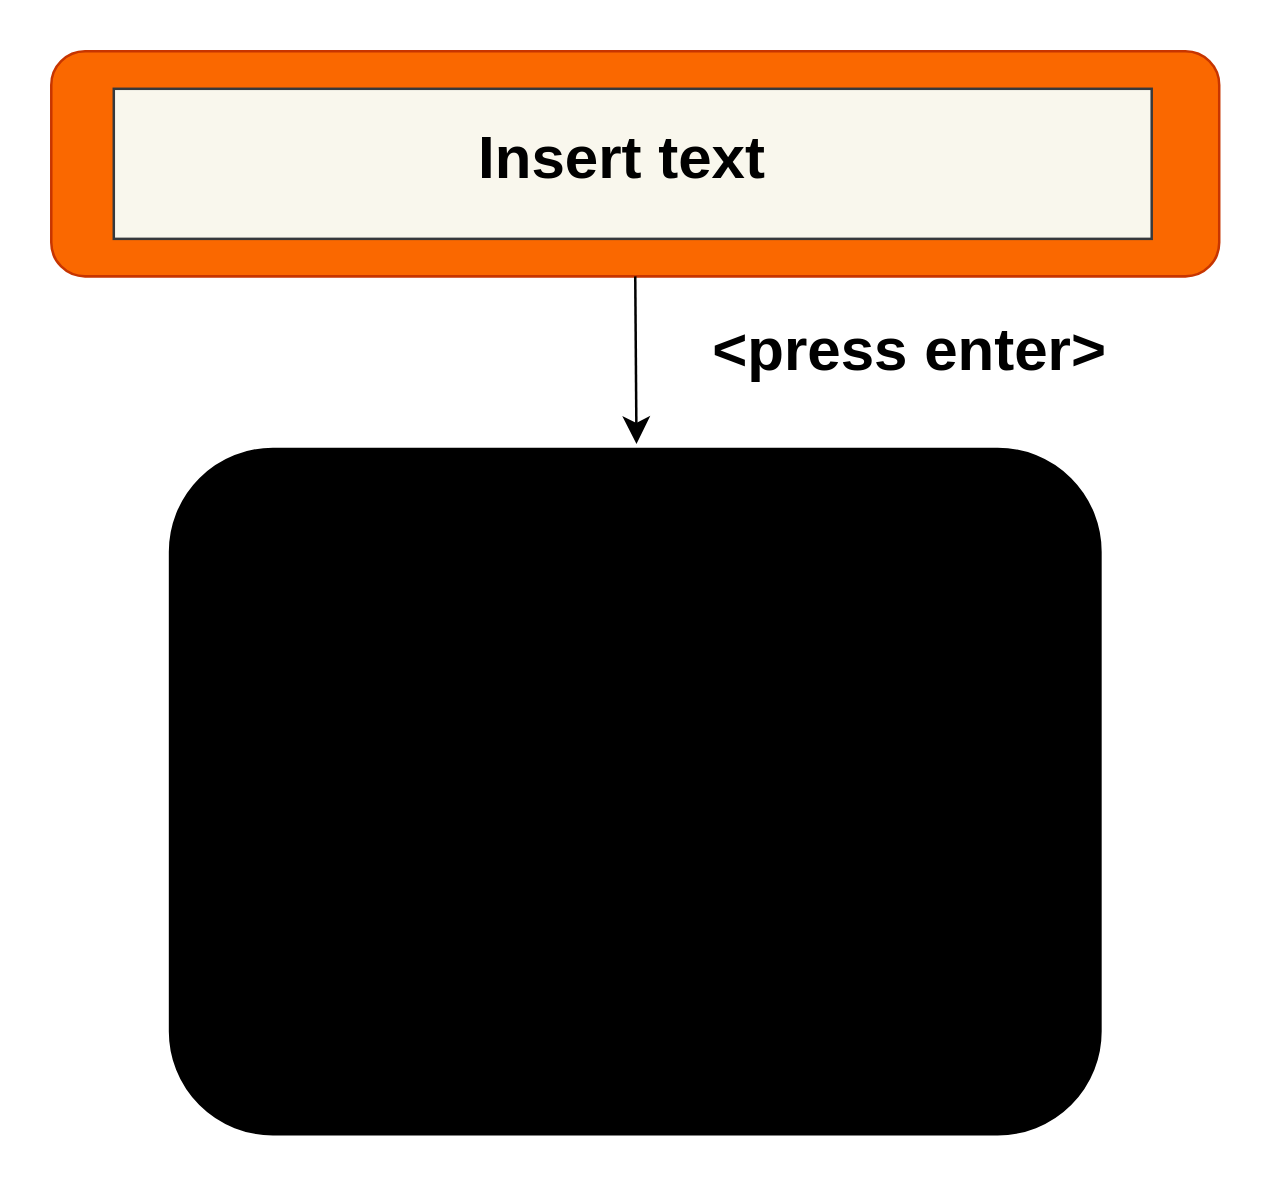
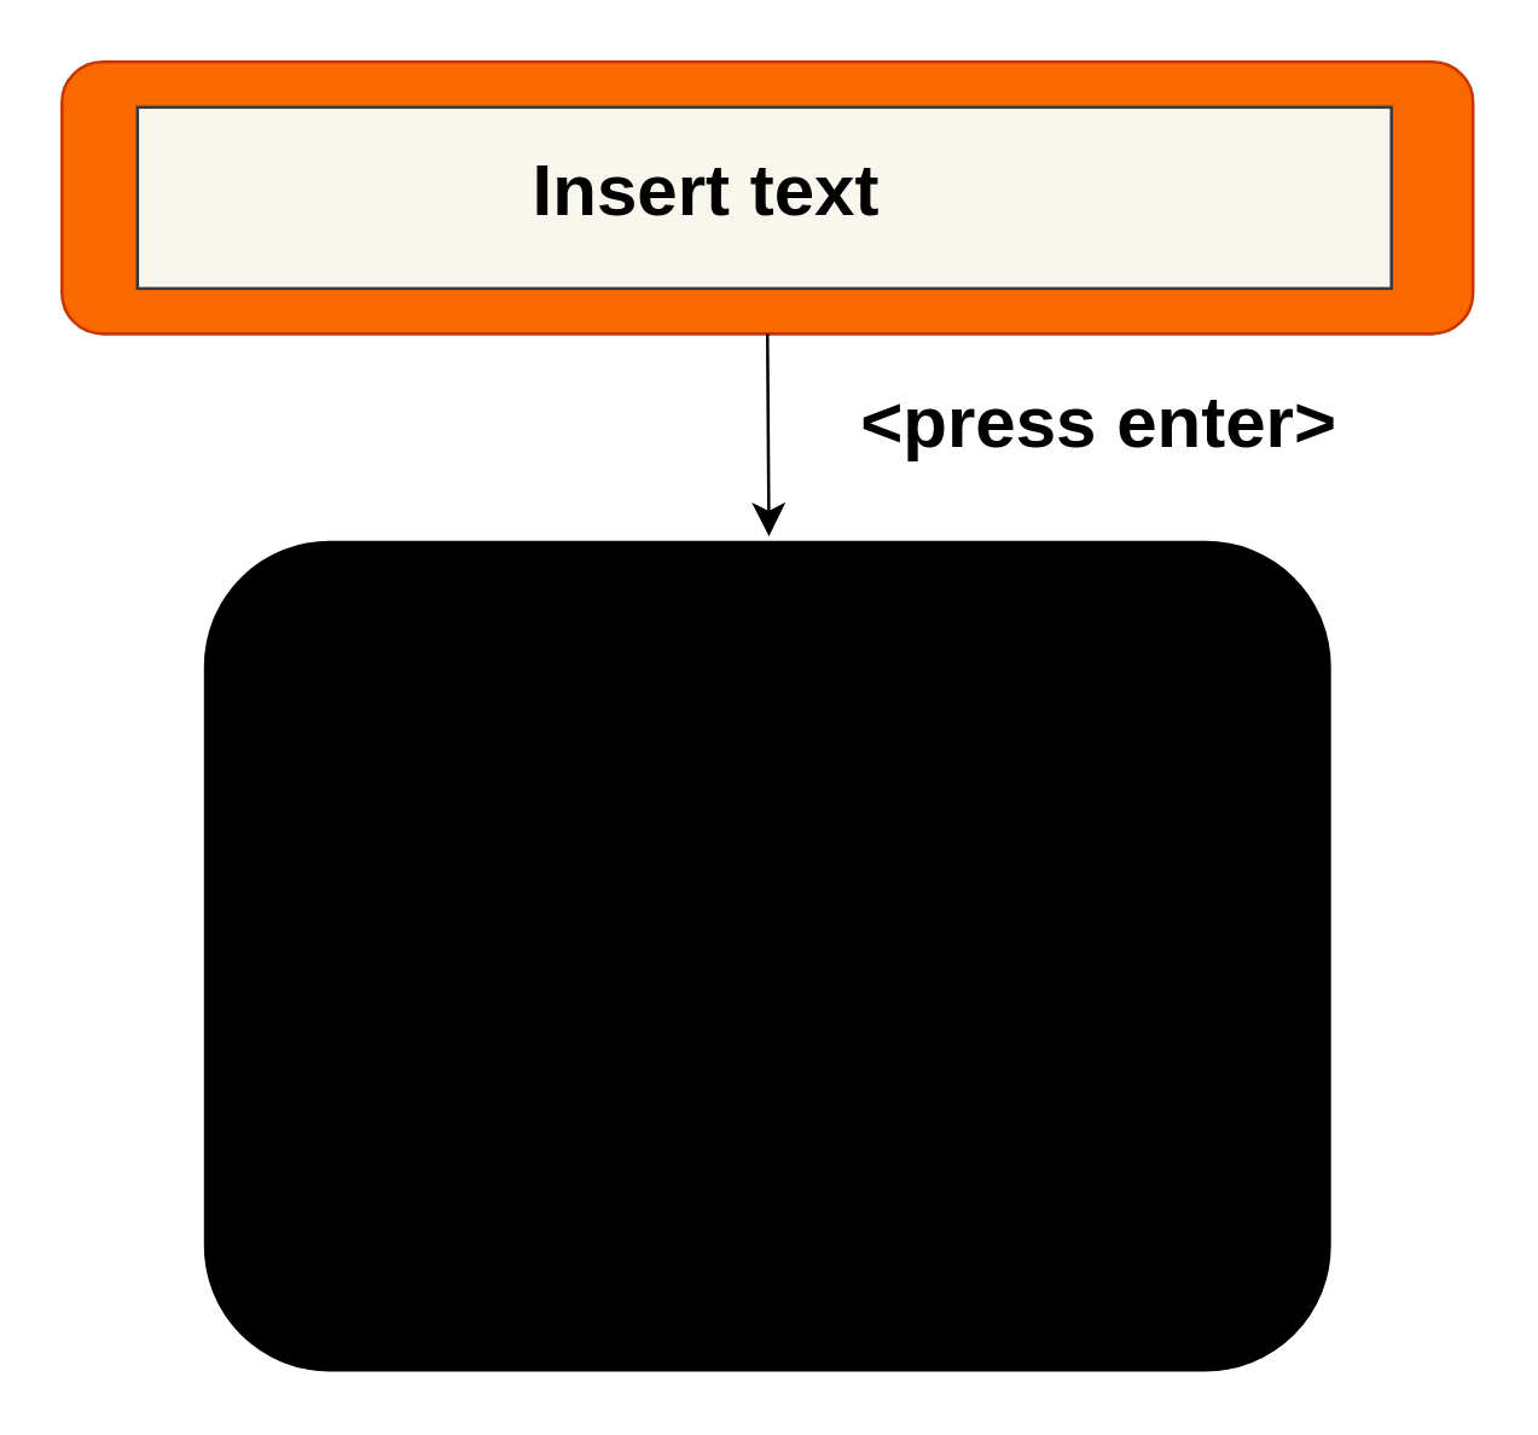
  <mxCell id="0" />
  <mxCell id="1" parent="0" />
  <mxCell id="2" value="" style="rounded=1;whiteSpace=wrap;html=1;fillColor=#fa6800;fontColor=#000000;strokeColor=#C73500;" vertex="1" parent="1"><mxGeometry x="20" y="20" width="467" height="90" as="geometry" /></mxCell>
  <mxCell id="3" value="" style="rounded=0;whiteSpace=wrap;html=1;fillColor=light-dark(#F9F7ED,#F9F9FF);strokeColor=#36393d;" vertex="1" parent="1"><mxGeometry x="45" y="35" width="415" height="60" as="geometry" /></mxCell>
- <mxCell id="4" value="Insert text" style="text;strokeColor=none;fillColor=none;html=1;fontSize=24;fontStyle=1;verticalAlign=middle;align=center;fontColor=light-dark(#000000,#474747);" vertex="1" parent="1"><mxGeometry x="70" y="43" width="356" height="40" as="geometry" /></mxCell>
+ <mxCell id="4" value="Insert text" style="text;strokeColor=none;fillColor=none;html=1;fontSize=24;fontStyle=1;verticalAlign=middle;align=center;fontColor=light-dark(#000000,#474747);" vertex="1" parent="1"><mxGeometry x="55" y="43" width="356" height="40" as="geometry" /></mxCell>
  <mxCell id="5" value="" style="endArrow=classic;html=1;rounded=0;fontSize=12;startSize=8;endSize=8;curved=1;exitX=0.5;exitY=1;exitDx=0;exitDy=0;" edge="1" parent="1" source="2"><mxGeometry width="50" height="50" relative="1" as="geometry"><mxPoint x="310" y="263" as="sourcePoint" /><mxPoint x="254" y="177" as="targetPoint" /></mxGeometry></mxCell>
  <mxCell id="6" value="&amp;lt;press enter&amp;gt;" style="text;strokeColor=none;fillColor=none;html=1;fontSize=24;fontStyle=1;verticalAlign=middle;align=center;" vertex="1" parent="1"><mxGeometry x="313" y="120" width="100" height="40" as="geometry" /></mxCell>
  <mxCell id="7" value="" style="rounded=1;whiteSpace=wrap;html=1;fillColor=light-dark(#000000,#A3A3A3);" vertex="1" parent="1"><mxGeometry x="67.5" y="179" width="372" height="274" as="geometry" /></mxCell>
  <mxCell id="8" value="&lt;ol&gt;&lt;li&gt;&amp;lt;ul cl=list-main&amp;gt;&lt;/li&gt;&lt;ol&gt;&lt;li&gt;&amp;lt;li cl=list-item&amp;gt;&lt;/li&gt;&lt;ol&gt;&lt;li&gt;&amp;lt;nav&amp;gt;&lt;/li&gt;&lt;ol&gt;&lt;li&gt;&amp;lt;checkbox, text&amp;gt;&lt;/li&gt;&lt;/ol&gt;&lt;/ol&gt;&lt;/ol&gt;&lt;/ol&gt;" style="text;strokeColor=none;fillColor=none;html=1;whiteSpace=wrap;verticalAlign=middle;overflow=hidden;fontColor=light-dark(#000000,#000000);fontSize=18;" vertex="1" parent="1"><mxGeometry x="80" y="195" width="353" height="245" as="geometry" /></mxCell>
